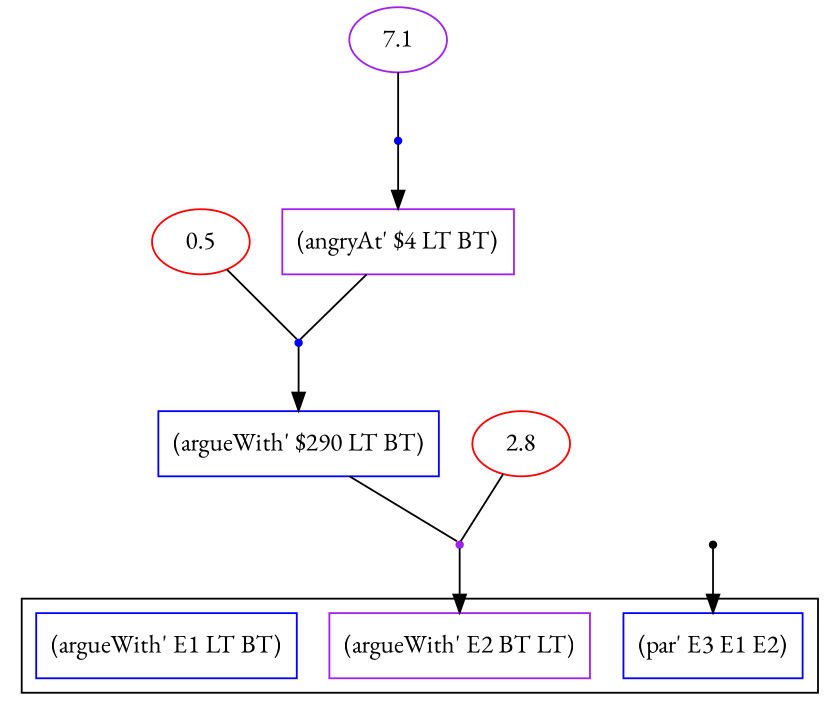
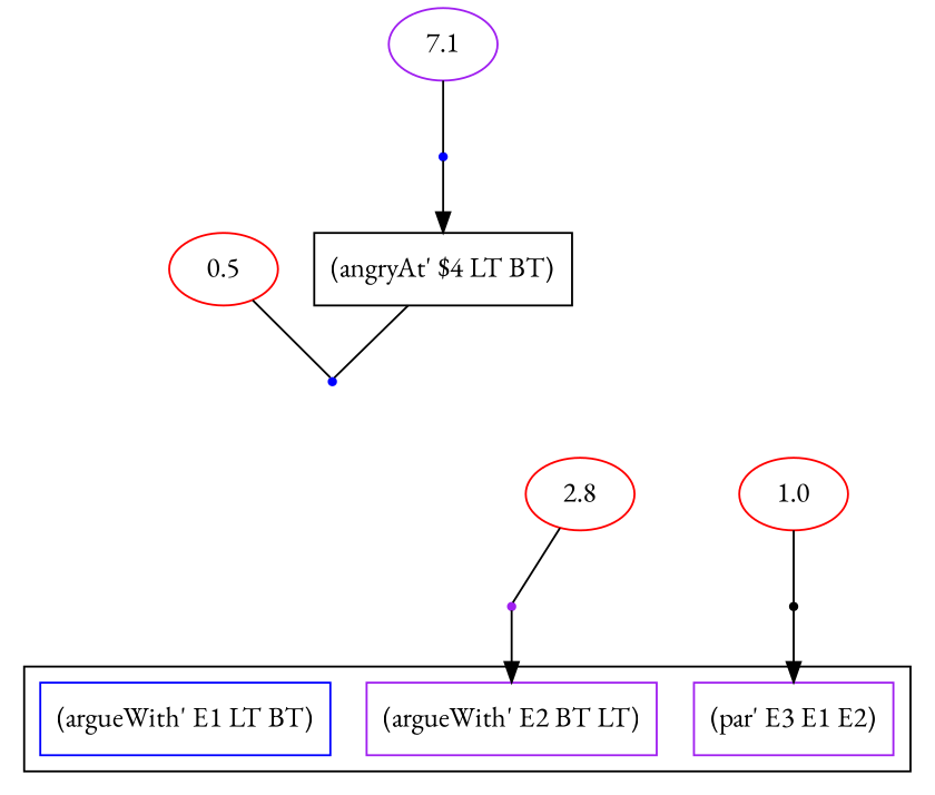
  digraph {
    fontname="EB Garamond"
    rankdir=TB
    node [color=blue fontname="EB Garamond" shape=box]
    edge [arrowhead=none fontname="EB Garamond"]
    n1 [color=purple label="(argueWith' E2 BT LT)"]
-   n2 [label="(par' E3 E1 E2)"]
+   n2 [color=purple label="(par' E3 E1 E2)"]
    n3 [label="(argueWith' E1 LT BT)"]
    n4 [color=red label=0.5 shape=""]
    r0 [shape=point]
-   n6 [label="(argueWith' $290 LT BT)"]
    n7 [color=purple label=7.1 shape=""]
    r1 [shape=point]
-   n9 [color=purple label="(angryAt' $4 LT BT)"]
+   n9 [color=black label="(angryAt' $4 LT BT)"]
    n10 [color=red label=2.8 shape=""]
    r2 [color=purple shape=point]
+   n12 [color=red label=1.0 shape=""]
    r3 [color=black shape=point]
    subgraph cluster_1 {
      n1
      n2
      n3
    }
    n4 -> r0
-   r0 -> n6 [arrowhead=""]
-   n6 -> r2
    n7 -> r1
    r1 -> n9 [arrowhead=""]
    n9 -> r0
    n10 -> r2
    r2 -> n1 [arrowhead=""]
+   n12 -> r3
    r3 -> n2 [arrowhead=""]
  }
